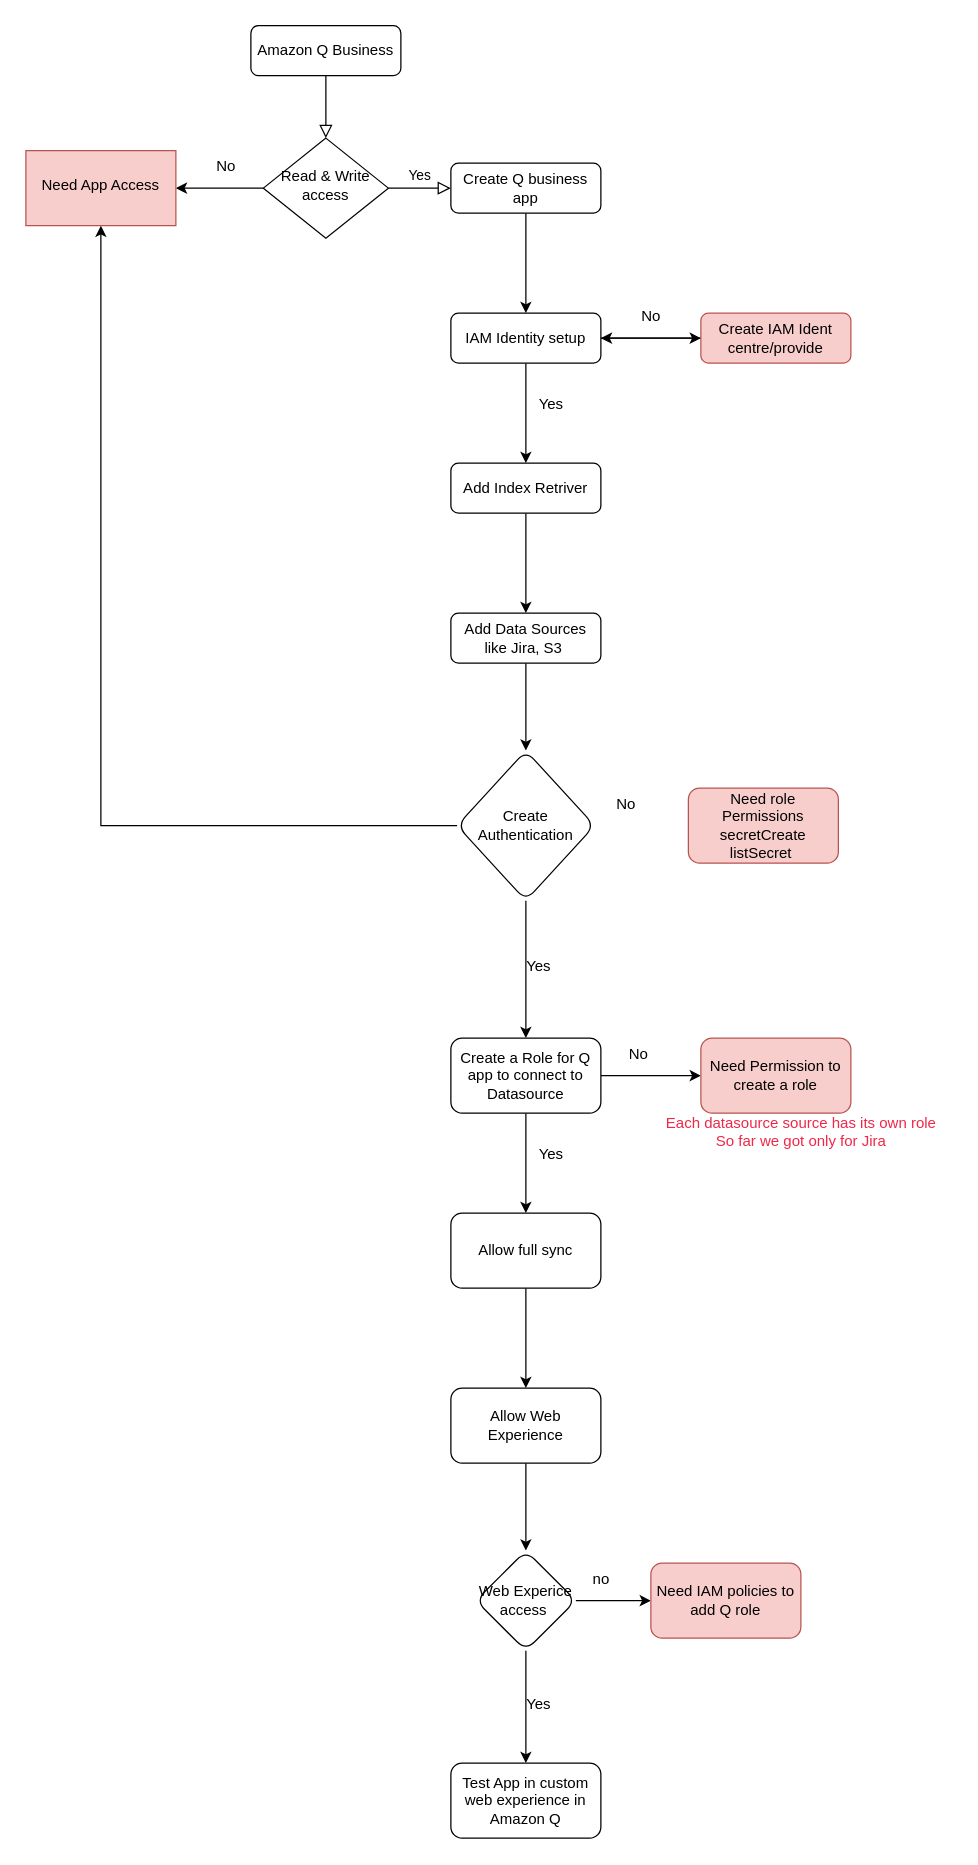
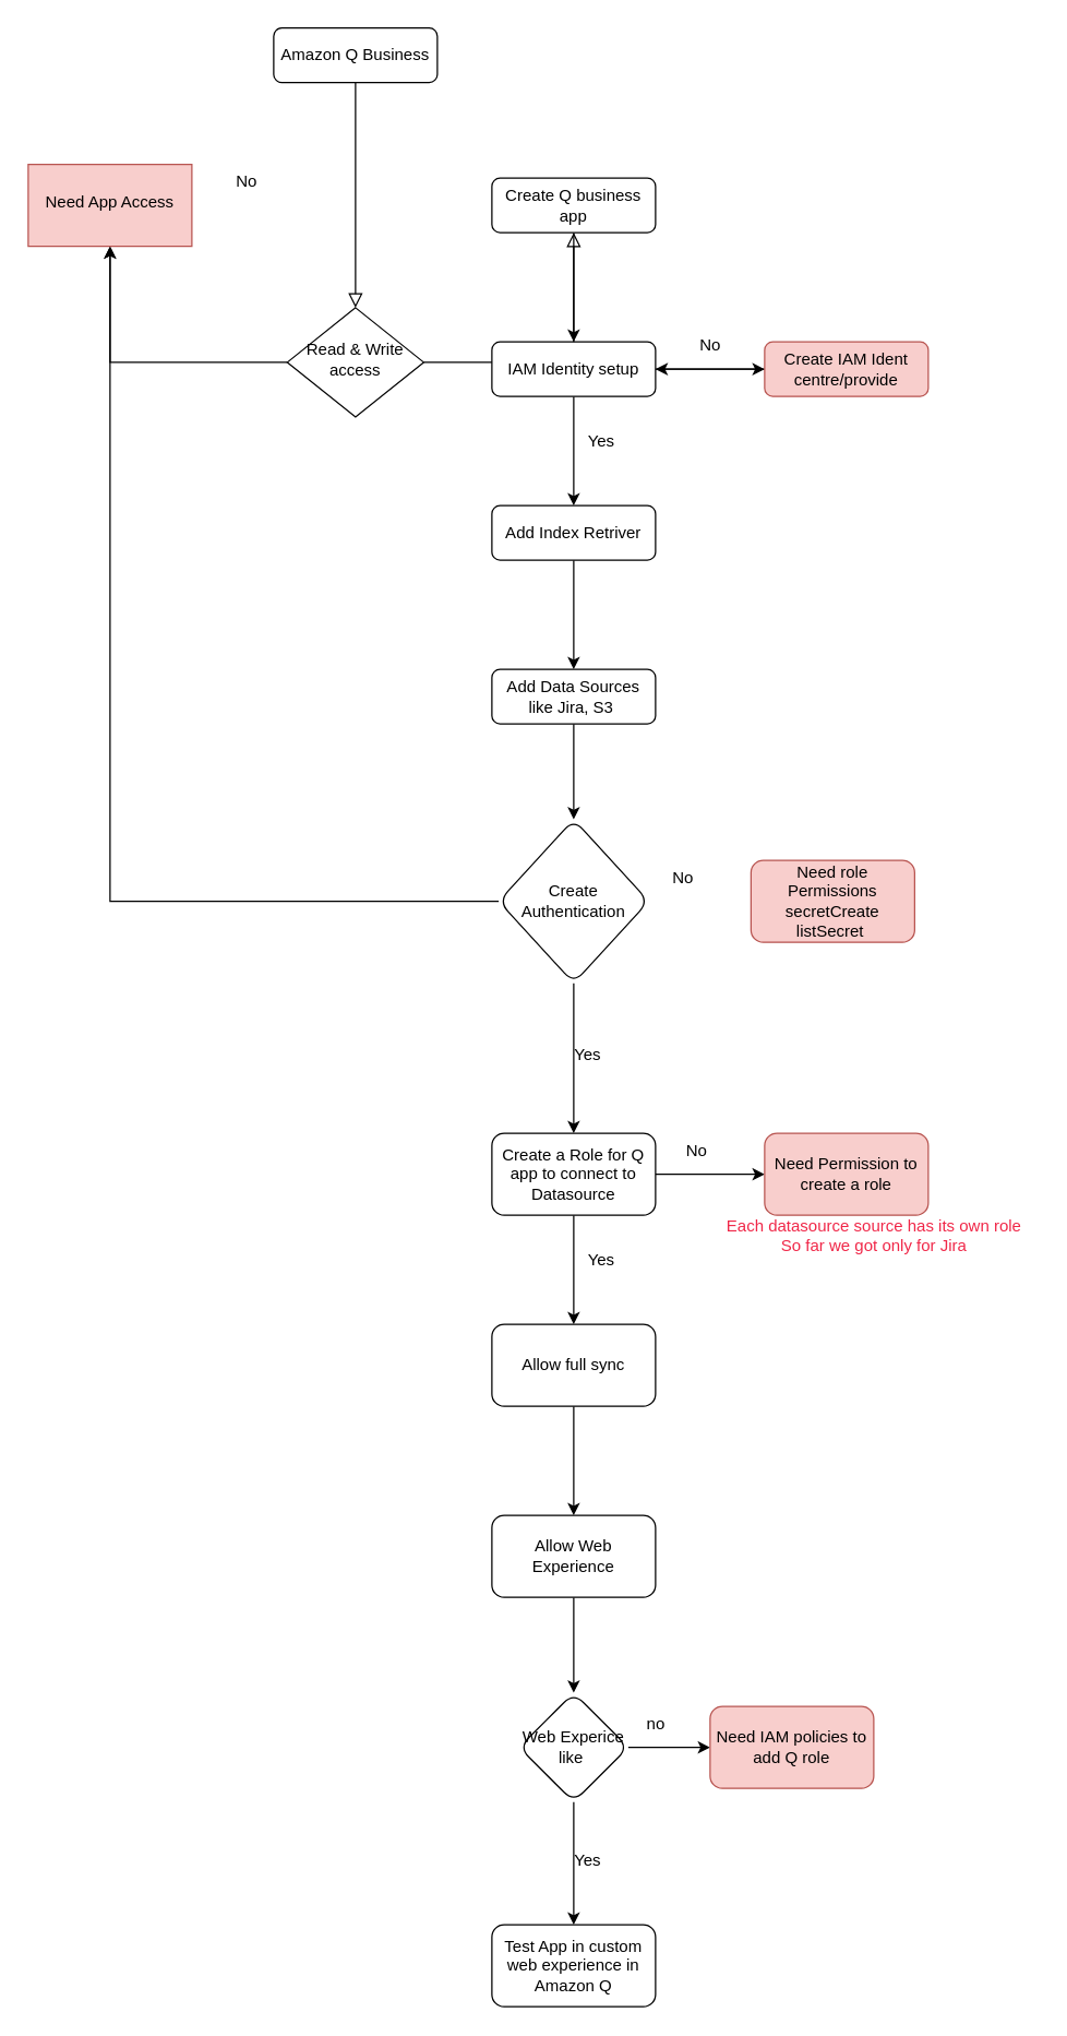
  <mxCell id="0" />
  <mxCell id="1" parent="0" />
  <mxCell id="2" value="" style="rounded=0;html=1;jettySize=auto;orthogonalLoop=1;fontSize=11;endArrow=block;endFill=0;endSize=8;strokeWidth=1;shadow=0;labelBackgroundColor=none;edgeStyle=orthogonalEdgeStyle;" parent="1" source="3" target="6" edge="1"><mxGeometry relative="1" as="geometry" /></mxCell>
  <mxCell id="3" value="Amazon Q Business" style="rounded=1;whiteSpace=wrap;html=1;fontSize=12;glass=0;strokeWidth=1;shadow=0;" parent="1" vertex="1"><mxGeometry x="200" y="20" width="120" height="40" as="geometry" /></mxCell>
  <mxCell id="4" value="Yes" style="edgeStyle=orthogonalEdgeStyle;rounded=0;html=1;jettySize=auto;orthogonalLoop=1;fontSize=11;endArrow=block;endFill=0;endSize=8;strokeWidth=1;shadow=0;labelBackgroundColor=none;" parent="1" source="6" target="8" edge="1"><mxGeometry y="10" relative="1" as="geometry"><mxPoint as="offset" /></mxGeometry></mxCell>
  <mxCell id="5" value="" style="edgeStyle=orthogonalEdgeStyle;rounded=0;orthogonalLoop=1;jettySize=auto;html=1;" edge="1" parent="1" source="6" target="36"><mxGeometry relative="1" as="geometry" /></mxCell>
- <mxCell id="6" value="Read &amp;amp; Write access" style="rhombus;whiteSpace=wrap;html=1;shadow=0;fontFamily=Helvetica;fontSize=12;align=center;strokeWidth=1;spacing=6;spacingTop=-4;" parent="1" vertex="1"><mxGeometry x="210" y="110" width="100" height="80" as="geometry" /></mxCell>
+ <mxCell id="6" value="Read &amp;amp; Write access" style="rhombus;whiteSpace=wrap;html=1;shadow=0;fontFamily=Helvetica;fontSize=12;align=center;strokeWidth=1;spacing=6;spacingTop=-4;" parent="1" vertex="1"><mxGeometry x="210" y="225" width="100" height="80" as="geometry" /></mxCell>
  <mxCell id="7" value="" style="edgeStyle=orthogonalEdgeStyle;rounded=0;orthogonalLoop=1;jettySize=auto;html=1;" edge="1" parent="1" source="8" target="11"><mxGeometry relative="1" as="geometry" /></mxCell>
  <mxCell id="8" value="Create Q business app" style="rounded=1;whiteSpace=wrap;html=1;fontSize=12;glass=0;strokeWidth=1;shadow=0;" parent="1" vertex="1"><mxGeometry x="360" y="130" width="120" height="40" as="geometry" /></mxCell>
  <mxCell id="9" value="" style="edgeStyle=orthogonalEdgeStyle;rounded=0;orthogonalLoop=1;jettySize=auto;html=1;" edge="1" parent="1" source="11" target="13"><mxGeometry relative="1" as="geometry" /></mxCell>
  <mxCell id="10" value="" style="edgeStyle=orthogonalEdgeStyle;rounded=0;orthogonalLoop=1;jettySize=auto;html=1;" edge="1" parent="1" source="11" target="42"><mxGeometry relative="1" as="geometry" /></mxCell>
  <mxCell id="11" value="IAM Identity setup" style="rounded=1;whiteSpace=wrap;html=1;fontSize=12;glass=0;strokeWidth=1;shadow=0;" vertex="1" parent="1"><mxGeometry x="360" y="250" width="120" height="40" as="geometry" /></mxCell>
  <mxCell id="12" value="" style="edgeStyle=orthogonalEdgeStyle;rounded=0;orthogonalLoop=1;jettySize=auto;html=1;" edge="1" parent="1" source="13" target="15"><mxGeometry relative="1" as="geometry" /></mxCell>
  <mxCell id="13" value="Add Index Retriver" style="rounded=1;whiteSpace=wrap;html=1;fontSize=12;glass=0;strokeWidth=1;shadow=0;" vertex="1" parent="1"><mxGeometry x="360" y="370" width="120" height="40" as="geometry" /></mxCell>
  <mxCell id="14" value="" style="edgeStyle=orthogonalEdgeStyle;rounded=0;orthogonalLoop=1;jettySize=auto;html=1;" edge="1" parent="1" source="15" target="18"><mxGeometry relative="1" as="geometry" /></mxCell>
  <mxCell id="15" value="Add Data Sources&lt;div&gt;like Jira, S3&amp;nbsp;&lt;/div&gt;" style="rounded=1;whiteSpace=wrap;html=1;fontSize=12;glass=0;strokeWidth=1;shadow=0;" vertex="1" parent="1"><mxGeometry x="360" y="490" width="120" height="40" as="geometry" /></mxCell>
  <mxCell id="16" value="" style="edgeStyle=orthogonalEdgeStyle;rounded=0;orthogonalLoop=1;jettySize=auto;html=1;" edge="1" parent="1" source="18" target="36"><mxGeometry relative="1" as="geometry" /></mxCell>
  <mxCell id="17" value="" style="edgeStyle=orthogonalEdgeStyle;rounded=0;orthogonalLoop=1;jettySize=auto;html=1;" edge="1" parent="1" source="18" target="23"><mxGeometry relative="1" as="geometry" /></mxCell>
  <mxCell id="18" value="Create Authentication" style="rhombus;whiteSpace=wrap;html=1;rounded=1;glass=0;strokeWidth=1;shadow=0;" vertex="1" parent="1"><mxGeometry x="365" y="600" width="110" height="120" as="geometry" /></mxCell>
  <mxCell id="19" value="Need role Permissions&lt;div&gt;&lt;span style=&quot;text-align: start; background-color: initial;&quot;&gt;secretCreate&lt;/span&gt;&lt;/div&gt;&lt;div&gt;listSecret&amp;nbsp;&lt;/div&gt;" style="whiteSpace=wrap;html=1;rounded=1;glass=0;strokeWidth=1;shadow=0;fillColor=#f8cecc;strokeColor=#b85450;" vertex="1" parent="1"><mxGeometry x="550" y="630" width="120" height="60" as="geometry" /></mxCell>
  <mxCell id="20" value="No" style="text;html=1;align=center;verticalAlign=middle;resizable=0;points=[];autosize=1;strokeColor=none;fillColor=none;" vertex="1" parent="1"><mxGeometry x="480" y="628" width="40" height="30" as="geometry" /></mxCell>
  <mxCell id="21" value="" style="edgeStyle=orthogonalEdgeStyle;rounded=0;orthogonalLoop=1;jettySize=auto;html=1;" edge="1" parent="1" source="23" target="26"><mxGeometry relative="1" as="geometry" /></mxCell>
  <mxCell id="22" value="" style="edgeStyle=orthogonalEdgeStyle;rounded=0;orthogonalLoop=1;jettySize=auto;html=1;" edge="1" parent="1" source="23" target="38"><mxGeometry relative="1" as="geometry" /></mxCell>
  <mxCell id="23" value="Create a Role for Q app to connect to Datasource" style="whiteSpace=wrap;html=1;rounded=1;glass=0;strokeWidth=1;shadow=0;" vertex="1" parent="1"><mxGeometry x="360" y="830" width="120" height="60" as="geometry" /></mxCell>
  <mxCell id="24" value="Yes" style="text;html=1;align=center;verticalAlign=middle;resizable=0;points=[];autosize=1;strokeColor=none;fillColor=none;" vertex="1" parent="1"><mxGeometry x="410" y="758" width="40" height="30" as="geometry" /></mxCell>
  <mxCell id="25" value="" style="edgeStyle=orthogonalEdgeStyle;rounded=0;orthogonalLoop=1;jettySize=auto;html=1;" edge="1" parent="1" source="26" target="28"><mxGeometry relative="1" as="geometry" /></mxCell>
  <mxCell id="26" value="Allow full sync" style="whiteSpace=wrap;html=1;rounded=1;glass=0;strokeWidth=1;shadow=0;" vertex="1" parent="1"><mxGeometry x="360" y="970" width="120" height="60" as="geometry" /></mxCell>
  <mxCell id="27" value="" style="edgeStyle=orthogonalEdgeStyle;rounded=0;orthogonalLoop=1;jettySize=auto;html=1;" edge="1" parent="1" source="28" target="31"><mxGeometry relative="1" as="geometry" /></mxCell>
  <mxCell id="28" value="Allow Web Experience" style="whiteSpace=wrap;html=1;rounded=1;glass=0;strokeWidth=1;shadow=0;" vertex="1" parent="1"><mxGeometry x="360" y="1110" width="120" height="60" as="geometry" /></mxCell>
  <mxCell id="29" value="" style="edgeStyle=orthogonalEdgeStyle;rounded=0;orthogonalLoop=1;jettySize=auto;html=1;" edge="1" parent="1" source="31" target="32"><mxGeometry relative="1" as="geometry" /></mxCell>
  <mxCell id="30" value="" style="edgeStyle=orthogonalEdgeStyle;rounded=0;orthogonalLoop=1;jettySize=auto;html=1;" edge="1" parent="1" source="31" target="33"><mxGeometry relative="1" as="geometry" /></mxCell>
- <mxCell id="31" value="Web Experice access&amp;nbsp;" style="rhombus;whiteSpace=wrap;html=1;rounded=1;glass=0;strokeWidth=1;shadow=0;" vertex="1" parent="1"><mxGeometry x="380" y="1240" width="80" height="80" as="geometry" /></mxCell>
+ <mxCell id="31" value="Web Experice like&amp;nbsp;" style="rhombus;whiteSpace=wrap;html=1;rounded=1;glass=0;strokeWidth=1;shadow=0;" vertex="1" parent="1"><mxGeometry x="380" y="1240" width="80" height="80" as="geometry" /></mxCell>
  <mxCell id="32" value="Need IAM policies to add Q role" style="whiteSpace=wrap;html=1;rounded=1;glass=0;strokeWidth=1;shadow=0;fillColor=#f8cecc;strokeColor=#b85450;" vertex="1" parent="1"><mxGeometry x="520" y="1250" width="120" height="60" as="geometry" /></mxCell>
  <mxCell id="33" value="Test App in custom web experience in Amazon Q" style="whiteSpace=wrap;html=1;rounded=1;glass=0;strokeWidth=1;shadow=0;" vertex="1" parent="1"><mxGeometry x="360" y="1410" width="120" height="60" as="geometry" /></mxCell>
  <mxCell id="34" value="no" style="text;html=1;align=center;verticalAlign=middle;resizable=0;points=[];autosize=1;strokeColor=none;fillColor=none;" vertex="1" parent="1"><mxGeometry x="460" y="1248" width="40" height="30" as="geometry" /></mxCell>
  <mxCell id="35" value="Yes" style="text;html=1;align=center;verticalAlign=middle;resizable=0;points=[];autosize=1;strokeColor=none;fillColor=none;" vertex="1" parent="1"><mxGeometry x="410" y="1348" width="40" height="30" as="geometry" /></mxCell>
  <mxCell id="36" value="Need App Access" style="whiteSpace=wrap;html=1;shadow=0;strokeWidth=1;spacing=6;spacingTop=-4;fillColor=#f8cecc;strokeColor=#b85450;" vertex="1" parent="1"><mxGeometry x="20" y="120" width="120" height="60" as="geometry" /></mxCell>
  <mxCell id="37" value="No" style="text;html=1;align=center;verticalAlign=middle;resizable=0;points=[];autosize=1;strokeColor=none;fillColor=none;" vertex="1" parent="1"><mxGeometry x="160" y="118" width="40" height="30" as="geometry" /></mxCell>
  <mxCell id="38" value="Need Permission to create a role" style="whiteSpace=wrap;html=1;rounded=1;glass=0;strokeWidth=1;shadow=0;fillColor=#f8cecc;strokeColor=#b85450;" vertex="1" parent="1"><mxGeometry x="560" y="830" width="120" height="60" as="geometry" /></mxCell>
  <mxCell id="39" value="No" style="text;html=1;align=center;verticalAlign=middle;resizable=0;points=[];autosize=1;strokeColor=none;fillColor=none;" vertex="1" parent="1"><mxGeometry x="490" y="828" width="40" height="30" as="geometry" /></mxCell>
  <mxCell id="40" value="Yes" style="text;html=1;align=center;verticalAlign=middle;resizable=0;points=[];autosize=1;strokeColor=none;fillColor=none;" vertex="1" parent="1"><mxGeometry x="420" y="908" width="40" height="30" as="geometry" /></mxCell>
  <mxCell id="41" value="" style="edgeStyle=orthogonalEdgeStyle;rounded=0;orthogonalLoop=1;jettySize=auto;html=1;" edge="1" parent="1" source="42" target="11"><mxGeometry relative="1" as="geometry" /></mxCell>
  <mxCell id="42" value="Create IAM Ident centre/provide" style="rounded=1;whiteSpace=wrap;html=1;fontSize=12;glass=0;strokeWidth=1;shadow=0;fillColor=#f8cecc;strokeColor=#b85450;" vertex="1" parent="1"><mxGeometry x="560" y="250" width="120" height="40" as="geometry" /></mxCell>
  <mxCell id="43" value="No" style="text;html=1;align=center;verticalAlign=middle;resizable=0;points=[];autosize=1;strokeColor=none;fillColor=none;" vertex="1" parent="1"><mxGeometry x="500" y="238" width="40" height="30" as="geometry" /></mxCell>
  <mxCell id="44" value="Yes" style="text;html=1;align=center;verticalAlign=middle;resizable=0;points=[];autosize=1;strokeColor=none;fillColor=none;" vertex="1" parent="1"><mxGeometry x="420" y="308" width="40" height="30" as="geometry" /></mxCell>
  <mxCell id="45" value="&lt;font color=&quot;#f02748&quot;&gt;Each datasource source has its own role&lt;/font&gt;&lt;div&gt;&lt;font color=&quot;#f02748&quot;&gt;So far we got only for Jira&lt;/font&gt;&lt;/div&gt;" style="text;html=1;align=center;verticalAlign=middle;resizable=0;points=[];autosize=1;strokeColor=none;fillColor=none;" vertex="1" parent="1"><mxGeometry x="520" y="885" width="240" height="40" as="geometry" /></mxCell>
